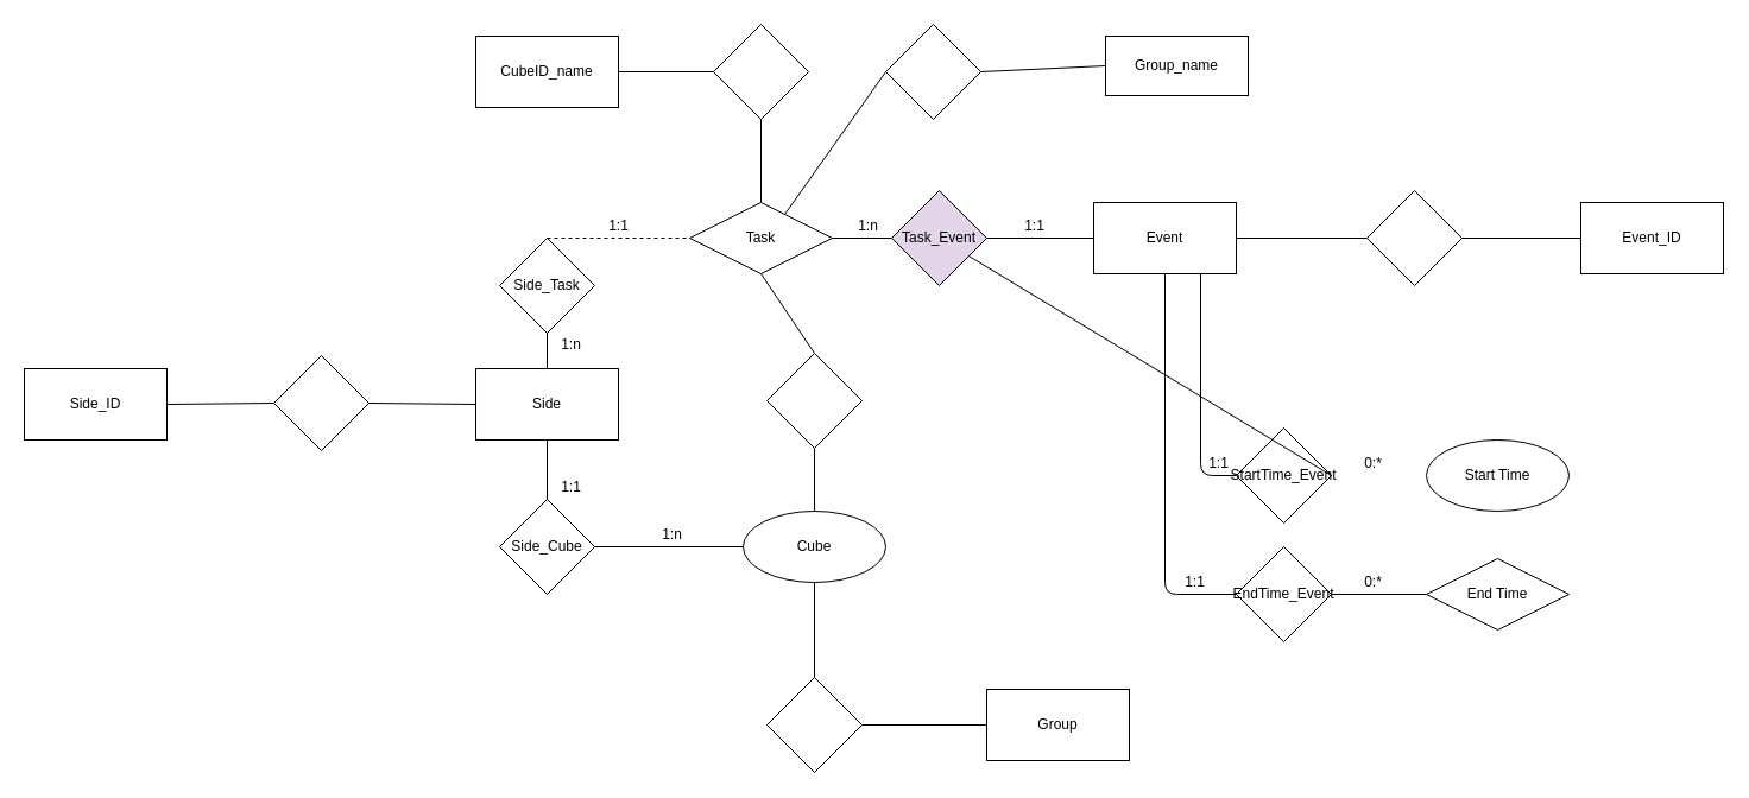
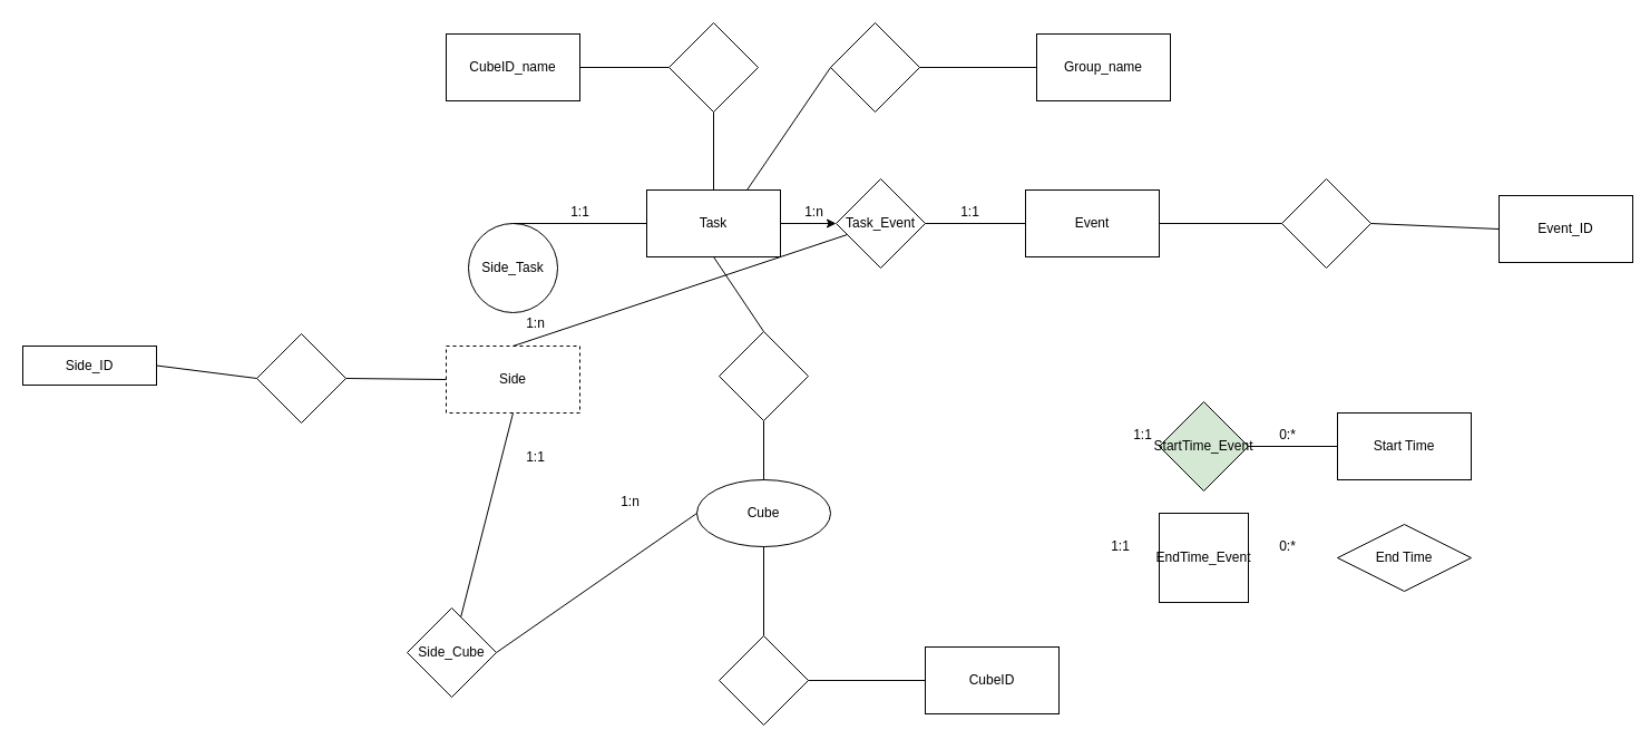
  <mxCell id="0" />
  <mxCell id="1" parent="0" />
- <mxCell id="2" value="Task" style="rhombus;whiteSpace=wrap;html=1;" parent="1" vertex="1"><mxGeometry x="580" y="170" width="120" height="60" as="geometry" /></mxCell>
- <mxCell id="3" value="Start Time" style="ellipse;whiteSpace=wrap;html=1;" parent="1" vertex="1"><mxGeometry x="1200" y="370" width="120" height="60" as="geometry" /></mxCell>
+ <mxCell id="2" value="Task" style="rounded=0;whiteSpace=wrap;html=1;" parent="1" vertex="1"><mxGeometry x="580" y="170" width="120" height="60" as="geometry" /></mxCell>
+ <mxCell id="3" value="Start Time" style="rounded=0;whiteSpace=wrap;html=1;" parent="1" vertex="1"><mxGeometry x="1200" y="370" width="120" height="60" as="geometry" /></mxCell>
  <mxCell id="4" value="Event" style="rounded=0;whiteSpace=wrap;html=1;" parent="1" vertex="1"><mxGeometry x="920" y="170" width="120" height="60" as="geometry" /></mxCell>
- <mxCell id="5" value="Task_Event" style="rhombus;whiteSpace=wrap;html=1;fillColor=#e1d5e7;" parent="1" vertex="1"><mxGeometry x="750" y="160" width="80" height="80" as="geometry" /></mxCell>
+ <mxCell id="5" value="Task_Event" style="rhombus;whiteSpace=wrap;html=1;" parent="1" vertex="1"><mxGeometry x="750" y="160" width="80" height="80" as="geometry" /></mxCell>
  <mxCell id="6" value="" style="endArrow=none;html=1;entryX=0;entryY=0.5;entryDx=0;entryDy=0;" parent="1" target="4" edge="1"><mxGeometry width="50" height="50" relative="1" as="geometry"><mxPoint x="830" y="200" as="sourcePoint" /><mxPoint x="880" y="150" as="targetPoint" /></mxGeometry></mxCell>
- <mxCell id="7" value="" style="endArrow=none;html=1;entryX=0;entryY=0.5;entryDx=0;entryDy=0;exitX=1;exitY=0.5;exitDx=0;exitDy=0;" parent="1" source="2" target="5" edge="1"><mxGeometry width="50" height="50" relative="1" as="geometry"><mxPoint x="700" y="230" as="sourcePoint" /><mxPoint x="750" y="180" as="targetPoint" /></mxGeometry></mxCell>
+ <mxCell id="7" value="" style="endArrow=classic;html=1;entryX=0;entryY=0.5;entryDx=0;entryDy=0;exitX=1;exitY=0.5;exitDx=0;exitDy=0;" parent="1" source="2" target="5" edge="1"><mxGeometry width="50" height="50" relative="1" as="geometry"><mxPoint x="700" y="230" as="sourcePoint" /><mxPoint x="750" y="180" as="targetPoint" /></mxGeometry></mxCell>
  <mxCell id="8" value="End Time" style="rhombus;whiteSpace=wrap;html=1;" parent="1" vertex="1"><mxGeometry x="1200" y="470" width="120" height="60" as="geometry" /></mxCell>
- <mxCell id="9" value="StartTime_Event" style="rhombus;whiteSpace=wrap;html=1;" parent="1" vertex="1"><mxGeometry x="1040" y="360" width="80" height="80" as="geometry" /></mxCell>
- <mxCell id="10" value="EndTime_Event" style="rhombus;whiteSpace=wrap;html=1;" parent="1" vertex="1"><mxGeometry x="1040" y="460" width="80" height="80" as="geometry" /></mxCell>
- <mxCell id="11" value="Event_ID" style="rounded=0;whiteSpace=wrap;html=1;" parent="1" vertex="1"><mxGeometry x="1330" y="170" width="120" height="60" as="geometry" /></mxCell>
- <mxCell id="12" value="Group" style="rounded=0;whiteSpace=wrap;html=1;" parent="1" vertex="1"><mxGeometry x="830" y="580" width="120" height="60" as="geometry" /></mxCell>
+ <mxCell id="9" value="StartTime_Event" style="rhombus;whiteSpace=wrap;html=1;fillColor=#d5e8d4;" parent="1" vertex="1"><mxGeometry x="1040" y="360" width="80" height="80" as="geometry" /></mxCell>
+ <mxCell id="10" value="EndTime_Event" style="whiteSpace=wrap;html=1;rounded=0;" parent="1" vertex="1"><mxGeometry x="1040" y="460" width="80" height="80" as="geometry" /></mxCell>
+ <mxCell id="11" value="Event_ID" style="rounded=0;whiteSpace=wrap;html=1;" parent="1" vertex="1"><mxGeometry x="1345" y="175" width="120" height="60" as="geometry" /></mxCell>
+ <mxCell id="12" value="CubeID" style="rounded=0;whiteSpace=wrap;html=1;" parent="1" vertex="1"><mxGeometry x="830" y="580" width="120" height="60" as="geometry" /></mxCell>
  <mxCell id="13" value="" style="rhombus;whiteSpace=wrap;html=1;" parent="1" vertex="1"><mxGeometry x="1150" y="160" width="80" height="80" as="geometry" /></mxCell>
  <mxCell id="14" value="" style="endArrow=none;html=1;exitX=1;exitY=0.5;exitDx=0;exitDy=0;" parent="1" source="4" target="13" edge="1"><mxGeometry width="50" height="50" relative="1" as="geometry"><mxPoint x="1040" y="220" as="sourcePoint" /><mxPoint x="1090" y="170" as="targetPoint" /></mxGeometry></mxCell>
  <mxCell id="15" value="CubeID_name" style="rounded=0;whiteSpace=wrap;html=1;" parent="1" vertex="1"><mxGeometry x="400" y="30" width="120" height="60" as="geometry" /></mxCell>
  <mxCell id="16" value="" style="rhombus;whiteSpace=wrap;html=1;" parent="1" vertex="1"><mxGeometry x="600" y="20" width="80" height="80" as="geometry" /></mxCell>
  <mxCell id="17" value="" style="endArrow=none;html=1;entryX=0;entryY=0.5;entryDx=0;entryDy=0;exitX=1;exitY=0.5;exitDx=0;exitDy=0;" parent="1" source="15" target="16" edge="1"><mxGeometry width="50" height="50" relative="1" as="geometry"><mxPoint x="520" y="80" as="sourcePoint" /><mxPoint x="570" y="30" as="targetPoint" /></mxGeometry></mxCell>
  <mxCell id="18" value="" style="endArrow=none;html=1;entryX=0.5;entryY=1;entryDx=0;entryDy=0;exitX=0.5;exitY=0;exitDx=0;exitDy=0;" parent="1" source="2" target="16" edge="1"><mxGeometry width="50" height="50" relative="1" as="geometry"><mxPoint x="630" y="170" as="sourcePoint" /><mxPoint x="680" y="120" as="targetPoint" /></mxGeometry></mxCell>
  <mxCell id="19" value="1:n" style="text;html=1;align=center;verticalAlign=middle;resizable=0;points=[];autosize=1;" parent="1" vertex="1"><mxGeometry x="715" y="180" width="30" height="20" as="geometry" /></mxCell>
  <mxCell id="20" value="1:1" style="text;html=1;align=center;verticalAlign=middle;resizable=0;points=[];autosize=1;" parent="1" vertex="1"><mxGeometry x="855" y="180" width="30" height="20" as="geometry" /></mxCell>
  <mxCell id="21" value="1:1" style="text;html=1;align=center;verticalAlign=middle;resizable=0;points=[];autosize=1;" parent="1" vertex="1"><mxGeometry x="1010" y="380" width="30" height="20" as="geometry" /></mxCell>
  <mxCell id="22" value="1:1" style="text;html=1;align=center;verticalAlign=middle;resizable=0;points=[];autosize=1;" parent="1" vertex="1"><mxGeometry x="990" y="480" width="30" height="20" as="geometry" /></mxCell>
  <mxCell id="23" value="0:*" style="text;html=1;align=center;verticalAlign=middle;resizable=0;points=[];autosize=1;" parent="1" vertex="1"><mxGeometry x="1140" y="380" width="30" height="20" as="geometry" /></mxCell>
  <mxCell id="24" value="0:*" style="text;html=1;align=center;verticalAlign=middle;resizable=0;points=[];autosize=1;" parent="1" vertex="1"><mxGeometry x="1140" y="480" width="30" height="20" as="geometry" /></mxCell>
- <mxCell id="25" value="Side&lt;br&gt;" style="rounded=0;whiteSpace=wrap;html=1;" parent="1" vertex="1"><mxGeometry x="400" y="310" width="120" height="60" as="geometry" /></mxCell>
+ <mxCell id="25" value="Side&lt;br&gt;" style="rounded=0;whiteSpace=wrap;html=1;dashed=1;" parent="1" vertex="1"><mxGeometry x="400" y="310" width="120" height="60" as="geometry" /></mxCell>
  <mxCell id="26" value="Cube" style="ellipse;whiteSpace=wrap;html=1;" parent="1" vertex="1"><mxGeometry x="625" y="430" width="120" height="60" as="geometry" /></mxCell>
  <mxCell id="27" value="" style="rhombus;whiteSpace=wrap;html=1;" parent="1" vertex="1"><mxGeometry x="645" y="570" width="80" height="80" as="geometry" /></mxCell>
  <mxCell id="28" value="" style="endArrow=none;html=1;entryX=0.5;entryY=0;entryDx=0;entryDy=0;" parent="1" source="26" target="27" edge="1"><mxGeometry width="50" height="50" relative="1" as="geometry"><mxPoint x="520" y="660" as="sourcePoint" /><mxPoint x="590.711" y="610" as="targetPoint" /></mxGeometry></mxCell>
  <mxCell id="29" value="" style="endArrow=none;html=1;entryX=0;entryY=0.5;entryDx=0;entryDy=0;exitX=1;exitY=0.5;exitDx=0;exitDy=0;" parent="1" source="27" target="12" edge="1"><mxGeometry width="50" height="50" relative="1" as="geometry"><mxPoint x="720" y="690" as="sourcePoint" /><mxPoint x="770" y="640" as="targetPoint" /></mxGeometry></mxCell>
- <mxCell id="30" value="Side_Cube" style="rhombus;whiteSpace=wrap;html=1;" parent="1" vertex="1"><mxGeometry x="420" y="420" width="80" height="80" as="geometry" /></mxCell>
+ <mxCell id="30" value="Side_Cube" style="rhombus;whiteSpace=wrap;html=1;" parent="1" vertex="1"><mxGeometry x="365" y="545" width="80" height="80" as="geometry" /></mxCell>
  <mxCell id="31" value="" style="endArrow=none;html=1;entryX=0.5;entryY=1;entryDx=0;entryDy=0;" parent="1" source="30" target="25" edge="1"><mxGeometry width="50" height="50" relative="1" as="geometry"><mxPoint x="440" y="430" as="sourcePoint" /><mxPoint x="490" y="380" as="targetPoint" /></mxGeometry></mxCell>
  <mxCell id="32" value="" style="endArrow=none;html=1;entryX=1;entryY=0.5;entryDx=0;entryDy=0;exitX=0;exitY=0.5;exitDx=0;exitDy=0;" parent="1" target="30" edge="1" source="26"><mxGeometry width="50" height="50" relative="1" as="geometry"><mxPoint x="460" y="579" as="sourcePoint" /><mxPoint x="480" y="520" as="targetPoint" /></mxGeometry></mxCell>
- <mxCell id="33" value="Side_Task" style="rhombus;whiteSpace=wrap;html=1;" parent="1" vertex="1"><mxGeometry x="420" y="200" width="80" height="80" as="geometry" /></mxCell>
- <mxCell id="34" value="" style="endArrow=none;html=1;exitX=0.5;exitY=0;exitDx=0;exitDy=0;entryX=0;entryY=0.5;entryDx=0;entryDy=0;dashed=1;" parent="1" source="33" target="2" edge="1"><mxGeometry width="50" height="50" relative="1" as="geometry"><mxPoint x="450" y="160" as="sourcePoint" /><mxPoint x="500" y="110" as="targetPoint" /></mxGeometry></mxCell>
- <mxCell id="35" value="" style="endArrow=none;html=1;entryX=0.5;entryY=1;entryDx=0;entryDy=0;exitX=0.5;exitY=0;exitDx=0;exitDy=0;" parent="1" source="25" target="33" edge="1"><mxGeometry width="50" height="50" relative="1" as="geometry"><mxPoint x="440" y="310" as="sourcePoint" /><mxPoint x="490" y="260" as="targetPoint" /></mxGeometry></mxCell>
+ <mxCell id="33" value="Side_Task" style="ellipse;whiteSpace=wrap;html=1;" parent="1" vertex="1"><mxGeometry x="420" y="200" width="80" height="80" as="geometry" /></mxCell>
+ <mxCell id="34" value="" style="endArrow=none;html=1;exitX=0.5;exitY=0;exitDx=0;exitDy=0;entryX=0;entryY=0.5;entryDx=0;entryDy=0;" parent="1" source="33" target="2" edge="1"><mxGeometry width="50" height="50" relative="1" as="geometry"><mxPoint x="450" y="160" as="sourcePoint" /><mxPoint x="500" y="110" as="targetPoint" /></mxGeometry></mxCell>
+ <mxCell id="35" value="" style="endArrow=none;html=1;exitX=0.5;exitY=0;exitDx=0;exitDy=0;" parent="1" source="25" target="5" edge="1"><mxGeometry width="50" height="50" relative="1" as="geometry"><mxPoint x="440" y="310" as="sourcePoint" /><mxPoint x="490" y="260" as="targetPoint" /></mxGeometry></mxCell>
  <mxCell id="36" value="1:1" style="text;html=1;align=center;verticalAlign=middle;resizable=0;points=[];autosize=1;" parent="1" vertex="1"><mxGeometry x="465" y="400" width="30" height="20" as="geometry" /></mxCell>
  <mxCell id="37" value="1:n" style="text;html=1;align=center;verticalAlign=middle;resizable=0;points=[];autosize=1;" parent="1" vertex="1"><mxGeometry x="550" y="440" width="30" height="20" as="geometry" /></mxCell>
  <mxCell id="38" value="1:n" style="text;html=1;align=center;verticalAlign=middle;resizable=0;points=[];autosize=1;" parent="1" vertex="1"><mxGeometry x="465" y="280" width="30" height="20" as="geometry" /></mxCell>
  <mxCell id="39" value="1:1" style="text;html=1;align=center;verticalAlign=middle;resizable=0;points=[];autosize=1;" parent="1" vertex="1"><mxGeometry x="505" y="180" width="30" height="20" as="geometry" /></mxCell>
- <mxCell id="40" value="Group_name" style="rounded=0;whiteSpace=wrap;html=1;" parent="1" vertex="1"><mxGeometry x="930" y="30" width="120" height="50" as="geometry" /></mxCell>
+ <mxCell id="40" value="Group_name" style="rounded=0;whiteSpace=wrap;html=1;" parent="1" vertex="1"><mxGeometry x="930" y="30" width="120" height="60" as="geometry" /></mxCell>
  <mxCell id="41" value="" style="rhombus;whiteSpace=wrap;html=1;" parent="1" vertex="1"><mxGeometry x="745" y="20" width="80" height="80" as="geometry" /></mxCell>
  <mxCell id="42" value="" style="endArrow=none;html=1;entryX=0;entryY=0.5;entryDx=0;entryDy=0;exitX=0.75;exitY=0;exitDx=0;exitDy=0;" parent="1" source="2" target="41" edge="1"><mxGeometry width="50" height="50" relative="1" as="geometry"><mxPoint x="1000" y="60" as="sourcePoint" /><mxPoint x="1050" y="20" as="targetPoint" /></mxGeometry></mxCell>
  <mxCell id="43" value="" style="endArrow=none;html=1;exitX=0.5;exitY=0;exitDx=0;exitDy=0;entryX=0.5;entryY=1;entryDx=0;entryDy=0;" edge="1" parent="1" source="26" target="55"><mxGeometry width="50" height="50" relative="1" as="geometry"><mxPoint x="500" y="540" as="sourcePoint" /><mxPoint x="685" y="370" as="targetPoint" /></mxGeometry></mxCell>
- <mxCell id="44" value="" style="endArrow=none;html=1;entryX=0.75;entryY=1;entryDx=0;entryDy=0;exitX=0;exitY=0.5;exitDx=0;exitDy=0;" edge="1" parent="1" source="9" target="4"><mxGeometry width="50" height="50" relative="1" as="geometry"><mxPoint x="900" y="330" as="sourcePoint" /><mxPoint x="950" y="280" as="targetPoint" /><Array as="points"><mxPoint x="1010" y="400" /></Array></mxGeometry></mxCell>
- <mxCell id="45" value="" style="endArrow=none;html=1;entryX=0.5;entryY=1;entryDx=0;entryDy=0;exitX=0;exitY=0.5;exitDx=0;exitDy=0;" edge="1" parent="1" source="10" target="4"><mxGeometry width="50" height="50" relative="1" as="geometry"><mxPoint x="980" y="500" as="sourcePoint" /><mxPoint x="980" y="270" as="targetPoint" /><Array as="points"><mxPoint x="980" y="500" /></Array></mxGeometry></mxCell>
- <mxCell id="46" value="" style="endArrow=none;html=1;exitX=1;exitY=0.5;exitDx=0;exitDy=0;" edge="1" parent="1" source="9" target="5"><mxGeometry width="50" height="50" relative="1" as="geometry"><mxPoint x="1110" y="340" as="sourcePoint" /><mxPoint x="1160" y="290" as="targetPoint" /></mxGeometry></mxCell>
- <mxCell id="47" value="" style="endArrow=none;html=1;exitX=1;exitY=0.5;exitDx=0;exitDy=0;entryX=0;entryY=0.5;entryDx=0;entryDy=0;" edge="1" parent="1" source="10" target="8"><mxGeometry width="50" height="50" relative="1" as="geometry"><mxPoint x="1140" y="590" as="sourcePoint" /><mxPoint x="1190" y="540" as="targetPoint" /></mxGeometry></mxCell>
+ <mxCell id="46" value="" style="endArrow=none;html=1;exitX=1;exitY=0.5;exitDx=0;exitDy=0;entryX=0;entryY=0.5;entryDx=0;entryDy=0;" edge="1" parent="1" source="9" target="3"><mxGeometry width="50" height="50" relative="1" as="geometry"><mxPoint x="1110" y="340" as="sourcePoint" /><mxPoint x="1160" y="290" as="targetPoint" /></mxGeometry></mxCell>
  <mxCell id="48" value="" style="endArrow=none;html=1;exitX=1;exitY=0.5;exitDx=0;exitDy=0;entryX=0;entryY=0.5;entryDx=0;entryDy=0;" edge="1" parent="1" source="41" target="40"><mxGeometry width="50" height="50" relative="1" as="geometry"><mxPoint x="830" y="60" as="sourcePoint" /><mxPoint x="880" y="20" as="targetPoint" /></mxGeometry></mxCell>
- <mxCell id="49" value="Side_ID" style="rounded=0;whiteSpace=wrap;html=1;" vertex="1" parent="1"><mxGeometry x="20" y="310" width="120" height="60" as="geometry" /></mxCell>
+ <mxCell id="49" value="Side_ID" style="rounded=0;whiteSpace=wrap;html=1;" vertex="1" parent="1"><mxGeometry x="20" y="310" width="120" height="35" as="geometry" /></mxCell>
  <mxCell id="50" value="" style="rhombus;whiteSpace=wrap;html=1;" vertex="1" parent="1"><mxGeometry x="230" y="299" width="80" height="80" as="geometry" /></mxCell>
  <mxCell id="51" value="" style="endArrow=none;html=1;exitX=1;exitY=0.5;exitDx=0;exitDy=0;entryX=0;entryY=0.5;entryDx=0;entryDy=0;" edge="1" parent="1" source="50" target="25"><mxGeometry width="50" height="50" relative="1" as="geometry"><mxPoint x="320" y="360" as="sourcePoint" /><mxPoint x="370" y="310" as="targetPoint" /></mxGeometry></mxCell>
  <mxCell id="52" value="" style="endArrow=none;html=1;exitX=1;exitY=0.5;exitDx=0;exitDy=0;entryX=0;entryY=0.5;entryDx=0;entryDy=0;" edge="1" parent="1" source="49" target="50"><mxGeometry width="50" height="50" relative="1" as="geometry"><mxPoint x="170" y="300" as="sourcePoint" /><mxPoint x="220" y="250" as="targetPoint" /></mxGeometry></mxCell>
  <mxCell id="53" value="" style="endArrow=none;html=1;exitX=1;exitY=0.5;exitDx=0;exitDy=0;entryX=0;entryY=0.5;entryDx=0;entryDy=0;" edge="1" parent="1" source="13" target="11"><mxGeometry width="50" height="50" relative="1" as="geometry"><mxPoint x="1250" y="160" as="sourcePoint" /><mxPoint x="1300" y="110" as="targetPoint" /></mxGeometry></mxCell>
  <mxCell id="54" value="" style="endArrow=none;html=1;entryX=0.5;entryY=1;entryDx=0;entryDy=0;exitX=0.5;exitY=0;exitDx=0;exitDy=0;" edge="1" parent="1" source="55" target="2"><mxGeometry width="50" height="50" relative="1" as="geometry"><mxPoint x="685" y="290" as="sourcePoint" /><mxPoint x="610" y="290" as="targetPoint" /></mxGeometry></mxCell>
  <mxCell id="55" value="" style="rhombus;whiteSpace=wrap;html=1;" vertex="1" parent="1"><mxGeometry x="645" y="297" width="80" height="80" as="geometry" /></mxCell>
